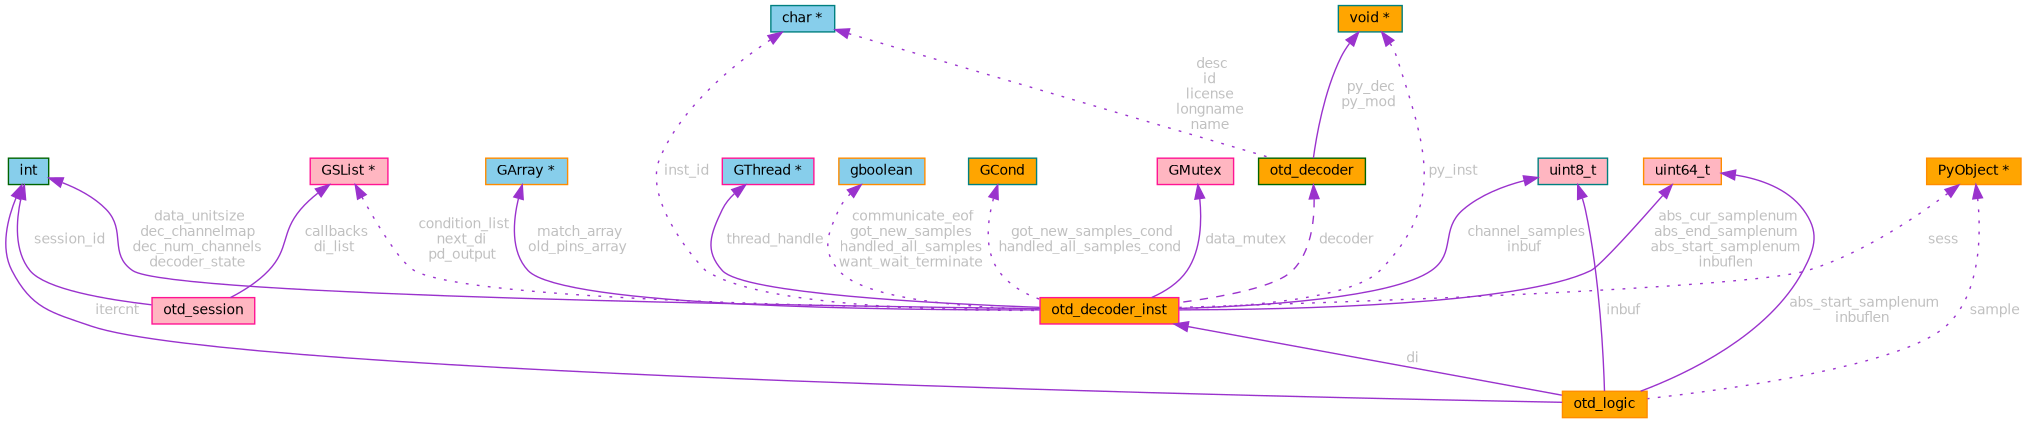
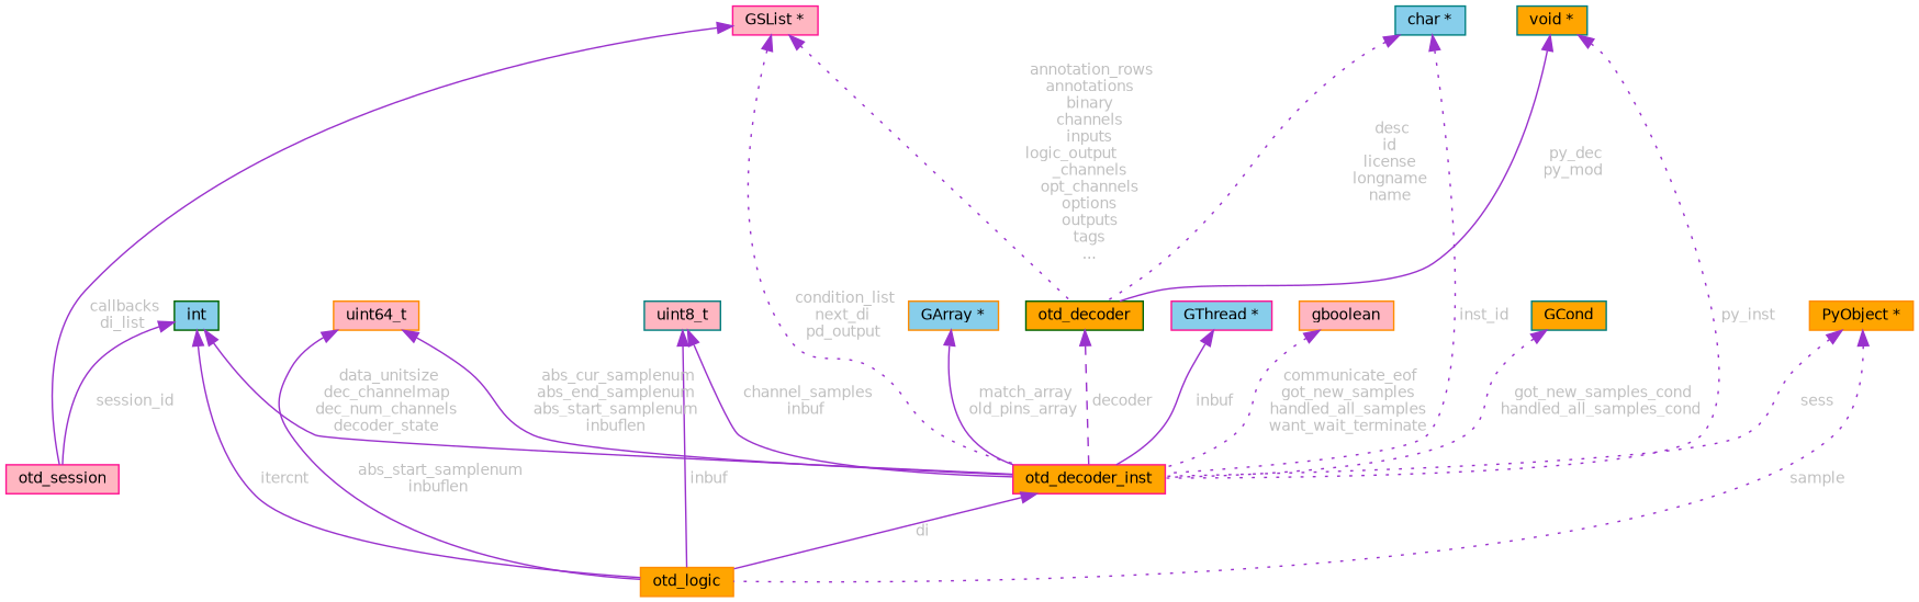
  digraph {
    node [color=darkorange fillcolor=orange fontname=Helvetica fontsize=10 shape=box style=filled]
    edge [color=darkorchid3 dir=back fontcolor=grey fontname=Helvetica fontsize=10 labelfontname=Helvetica labelfontsize=10 style=solid]
    n1 [fontcolor=black height=0.2 label=otd_logic width=0.4]
    n2 [color=deeppink height=0.2 label=otd_decoder_inst width=0.4]
    n3 [color=darkgreen height=0.2 label=otd_decoder width=0.4]
    n4 [color=teal fillcolor=skyblue height=0.2 label="char *" width=0.4]
    n5 [color=deeppink fillcolor=lightpink height=0.2 label="GSList *" width=0.4]
    n6 [color=deeppink fillcolor=lightpink height=0.2 label=otd_session width=0.4]
    n7 [color=teal height=0.2 label="void *" width=0.4]
    n8 [color=darkgreen fillcolor=skyblue height=0.2 label=int width=0.4]
    n9 [color=teal fillcolor=lightpink height=0.2 label=uint8_t width=0.4]
    n10 [fillcolor=skyblue height=0.2 label="GArray *" width=0.4]
    n11 [fillcolor=lightpink height=0.2 label=uint64_t width=0.4]
    n12 [color=deeppink fillcolor=skyblue height=0.2 label="GThread *" width=0.4]
-   n13 [fillcolor=skyblue height=0.2 label=gboolean width=0.4]
+   n13 [fillcolor=lightpink height=0.2 label=gboolean width=0.4]
    n14 [color=teal height=0.2 label=GCond width=0.4]
-   n15 [color=deeppink fillcolor=lightpink height=0.2 label=GMutex width=0.4]
    n16 [height=0.2 label="PyObject *" width=0.4]
    n2 -> n1 [label=" di"]
    n3 -> n2 [label=" decoder" style=dashed]
    n4 -> n2 [label=" inst_id" style=dotted]
    n4 -> n3 [label=" desc\nid\nlicense\nlongname\nname" style=dotted]
    n5 -> n2 [label=" condition_list\nnext_di\npd_output" style=dotted]
+   n5 -> n3 [label=" annotation_rows\nannotations\nbinary\nchannels\ninputs\nlogic_output\l_channels\nopt_channels\noptions\noutputs\ntags\n..." style=dotted]
    n5 -> n6 [label=" callbacks\ndi_list"]
    n7 -> n2 [label=" py_inst" style=dotted]
    n7 -> n3 [label=" py_dec\npy_mod"]
    n8 -> n1 [label=" itercnt"]
    n8 -> n2 [label=" data_unitsize\ndec_channelmap\ndec_num_channels\ndecoder_state"]
    n8 -> n6 [label=" session_id"]
    n9 -> n1 [label=" inbuf"]
    n9 -> n2 [label=" channel_samples\ninbuf"]
    n10 -> n2 [label=" match_array\nold_pins_array"]
    n11 -> n1 [label=" abs_start_samplenum\ninbuflen"]
    n11 -> n2 [label=" abs_cur_samplenum\nabs_end_samplenum\nabs_start_samplenum\ninbuflen"]
-   n12 -> n2 [label=" thread_handle"]
+   n12 -> n2 [label=" inbuf"]
    n13 -> n2 [label=" communicate_eof\ngot_new_samples\nhandled_all_samples\nwant_wait_terminate" style=dotted]
    n14 -> n2 [label=" got_new_samples_cond\nhandled_all_samples_cond" style=dotted]
-   n15 -> n2 [label=" data_mutex"]
    n16 -> n1 [label=" sample" style=dotted]
    n16 -> n2 [label=" sess" style=dotted]
  }
